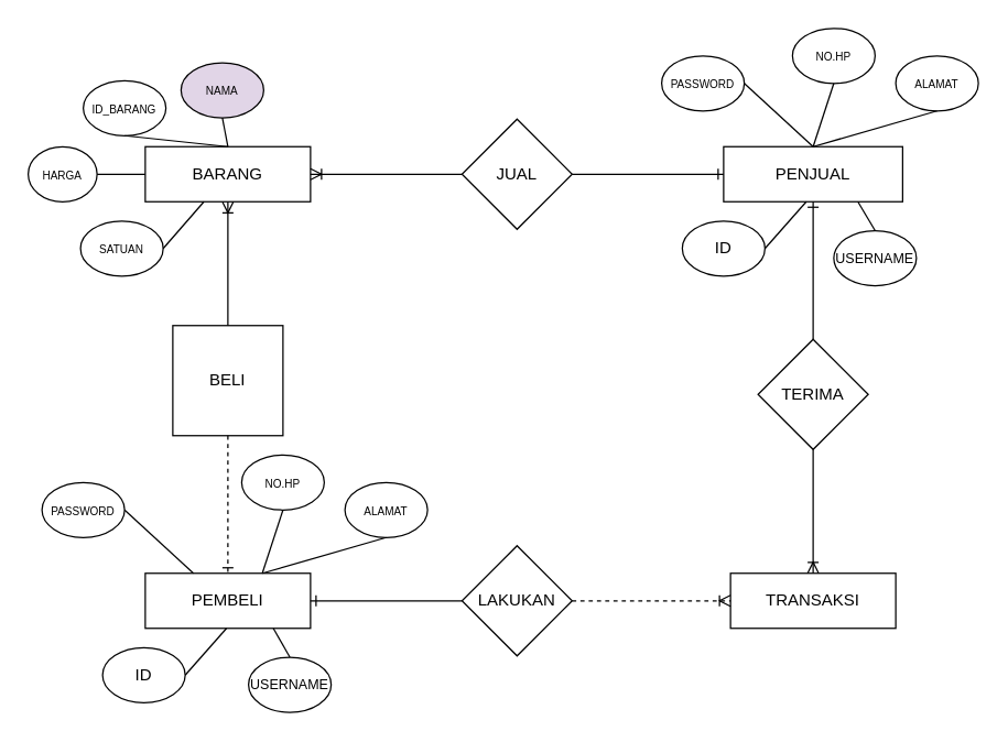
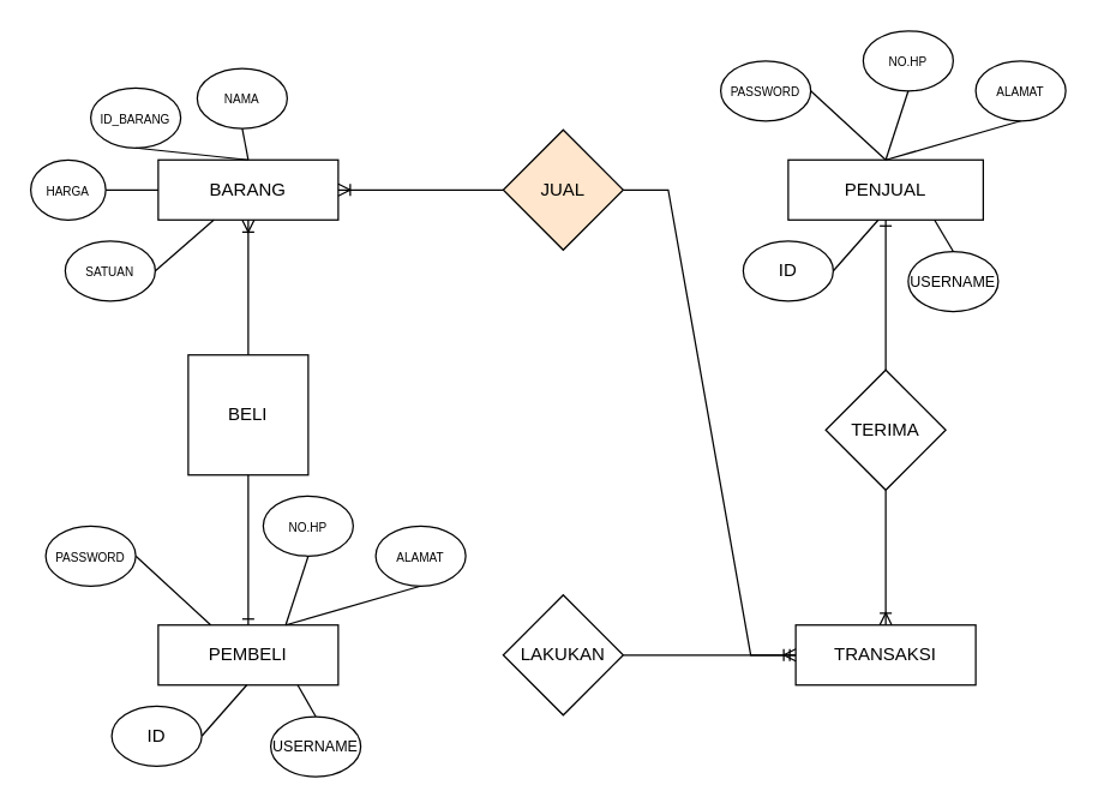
  <mxCell id="0" />
  <mxCell id="1" parent="0" />
  <mxCell id="2" value="PENJUAL" style="rounded=0;whiteSpace=wrap;html=1;labelBackgroundColor=default;" parent="1" vertex="1"><mxGeometry x="525" y="106" width="130" height="40" as="geometry" /></mxCell>
  <mxCell id="3" value="PEMBELI" style="rounded=0;whiteSpace=wrap;html=1;labelBackgroundColor=default;" parent="1" vertex="1"><mxGeometry x="105" y="416" width="120" height="40" as="geometry" /></mxCell>
  <mxCell id="4" value="BARANG" style="rounded=0;whiteSpace=wrap;html=1;labelBackgroundColor=default;" parent="1" vertex="1"><mxGeometry x="105" y="106" width="120" height="40" as="geometry" /></mxCell>
  <mxCell id="5" value="TRANSAKSI" style="rounded=0;whiteSpace=wrap;html=1;labelBackgroundColor=default;" parent="1" vertex="1"><mxGeometry x="530" y="416" width="120" height="40" as="geometry" /></mxCell>
  <mxCell id="6" value="BELI" style="whiteSpace=wrap;html=1;rounded=0;" parent="1" vertex="1"><mxGeometry x="125" y="236" width="80" height="80" as="geometry" /></mxCell>
- <mxCell id="7" value="JUAL" style="rhombus;whiteSpace=wrap;html=1;" parent="1" vertex="1"><mxGeometry x="335" y="86" width="80" height="80" as="geometry" /></mxCell>
+ <mxCell id="7" value="JUAL" style="rhombus;whiteSpace=wrap;html=1;fillColor=#ffe6cc;" parent="1" vertex="1"><mxGeometry x="335" y="86" width="80" height="80" as="geometry" /></mxCell>
  <mxCell id="8" value="LAKUKAN" style="rhombus;whiteSpace=wrap;html=1;" parent="1" vertex="1"><mxGeometry x="335" y="396" width="80" height="80" as="geometry" /></mxCell>
  <mxCell id="9" value="TERIMA" style="rhombus;whiteSpace=wrap;html=1;" parent="1" vertex="1"><mxGeometry x="550" y="246" width="80" height="80" as="geometry" /></mxCell>
  <mxCell id="10" value="" style="edgeStyle=entityRelationEdgeStyle;fontSize=12;html=1;endArrow=ERoneToMany;rounded=0;entryX=1;entryY=0.5;entryDx=0;entryDy=0;exitX=0;exitY=0.5;exitDx=0;exitDy=0;" parent="1" source="7" target="4" edge="1"><mxGeometry width="100" height="100" relative="1" as="geometry"><mxPoint x="255" y="256" as="sourcePoint" /><mxPoint x="355" y="156" as="targetPoint" /></mxGeometry></mxCell>
- <mxCell id="11" value="" style="edgeStyle=entityRelationEdgeStyle;fontSize=12;html=1;endArrow=ERone;endFill=1;rounded=0;entryX=0;entryY=0.5;entryDx=0;entryDy=0;exitX=1;exitY=0.5;exitDx=0;exitDy=0;" parent="1" source="7" target="2" edge="1"><mxGeometry width="100" height="100" relative="1" as="geometry"><mxPoint x="225" y="356" as="sourcePoint" /><mxPoint x="325" y="256" as="targetPoint" /></mxGeometry></mxCell>
- <mxCell id="12" value="" style="fontSize=12;html=1;endArrow=ERone;endFill=1;rounded=0;entryX=0.5;entryY=0;entryDx=0;entryDy=0;exitX=0.5;exitY=1;exitDx=0;exitDy=0;dashed=1;" parent="1" source="6" target="3" edge="1"><mxGeometry width="100" height="100" relative="1" as="geometry"><mxPoint x="535" y="136" as="sourcePoint" /><mxPoint x="425" y="136" as="targetPoint" /><Array as="points"><mxPoint x="165" y="366" /></Array></mxGeometry></mxCell>
+ <mxCell id="11" value="" style="edgeStyle=entityRelationEdgeStyle;fontSize=12;html=1;endArrow=ERone;endFill=1;rounded=0;exitX=1;exitY=0.5;exitDx=0;exitDy=0;" parent="1" source="7" target="5" edge="1"><mxGeometry width="100" height="100" relative="1" as="geometry"><mxPoint x="225" y="356" as="sourcePoint" /><mxPoint x="325" y="256" as="targetPoint" /></mxGeometry></mxCell>
+ <mxCell id="12" value="" style="fontSize=12;html=1;endArrow=ERone;endFill=1;rounded=0;entryX=0.5;entryY=0;entryDx=0;entryDy=0;exitX=0.5;exitY=1;exitDx=0;exitDy=0;" parent="1" source="6" target="3" edge="1"><mxGeometry width="100" height="100" relative="1" as="geometry"><mxPoint x="535" y="136" as="sourcePoint" /><mxPoint x="425" y="136" as="targetPoint" /><Array as="points"><mxPoint x="165" y="366" /></Array></mxGeometry></mxCell>
  <mxCell id="13" value="" style="fontSize=12;html=1;endArrow=ERoneToMany;rounded=0;entryX=0.5;entryY=1;entryDx=0;entryDy=0;exitX=0.5;exitY=0;exitDx=0;exitDy=0;" parent="1" source="6" target="4" edge="1"><mxGeometry width="100" height="100" relative="1" as="geometry"><mxPoint x="165" y="226" as="sourcePoint" /><mxPoint x="365" y="246" as="targetPoint" /><Array as="points"><mxPoint x="165" y="196" /></Array></mxGeometry></mxCell>
- <mxCell id="14" value="" style="edgeStyle=entityRelationEdgeStyle;fontSize=12;html=1;endArrow=ERone;endFill=1;rounded=0;entryX=1;entryY=0.5;entryDx=0;entryDy=0;exitX=0;exitY=0.5;exitDx=0;exitDy=0;" parent="1" source="8" target="3" edge="1"><mxGeometry width="100" height="100" relative="1" as="geometry"><mxPoint x="425" y="136" as="sourcePoint" /><mxPoint x="535" y="136" as="targetPoint" /></mxGeometry></mxCell>
- <mxCell id="15" value="" style="edgeStyle=entityRelationEdgeStyle;fontSize=12;html=1;endArrow=ERoneToMany;rounded=0;entryX=0;entryY=0.5;entryDx=0;entryDy=0;dashed=1;" parent="1" source="8" target="5" edge="1"><mxGeometry width="100" height="100" relative="1" as="geometry"><mxPoint x="515" y="326" as="sourcePoint" /><mxPoint x="405" y="326" as="targetPoint" /></mxGeometry></mxCell>
+ <mxCell id="15" value="" style="edgeStyle=entityRelationEdgeStyle;fontSize=12;html=1;endArrow=ERoneToMany;rounded=0;entryX=0;entryY=0.5;entryDx=0;entryDy=0;" parent="1" source="8" target="5" edge="1"><mxGeometry width="100" height="100" relative="1" as="geometry"><mxPoint x="515" y="326" as="sourcePoint" /><mxPoint x="405" y="326" as="targetPoint" /></mxGeometry></mxCell>
  <mxCell id="16" value="" style="fontSize=12;html=1;endArrow=ERoneToMany;rounded=0;entryX=0.5;entryY=0;entryDx=0;entryDy=0;exitX=0.5;exitY=1;exitDx=0;exitDy=0;" parent="1" source="9" target="5" edge="1"><mxGeometry width="100" height="100" relative="1" as="geometry"><mxPoint x="175" y="246" as="sourcePoint" /><mxPoint x="175" y="156" as="targetPoint" /><Array as="points"><mxPoint x="590" y="356" /></Array></mxGeometry></mxCell>
  <mxCell id="17" value="" style="fontSize=12;html=1;endArrow=ERone;endFill=1;rounded=0;entryX=0.5;entryY=1;entryDx=0;entryDy=0;exitX=0.5;exitY=0;exitDx=0;exitDy=0;" parent="1" source="9" target="2" edge="1"><mxGeometry width="100" height="100" relative="1" as="geometry"><mxPoint x="175" y="326" as="sourcePoint" /><mxPoint x="175" y="426" as="targetPoint" /><Array as="points"><mxPoint x="590" y="206" /></Array></mxGeometry></mxCell>
  <mxCell id="18" value="&lt;font style=&quot;font-size: 8px;&quot;&gt;ID_BARANG&lt;/font&gt;" style="ellipse;whiteSpace=wrap;html=1;" parent="1" vertex="1"><mxGeometry x="60" y="58" width="60" height="40" as="geometry" /></mxCell>
- <mxCell id="19" value="&lt;span style=&quot;font-size: 8px;&quot;&gt;NAMA&lt;/span&gt;" style="ellipse;whiteSpace=wrap;html=1;fillColor=#e1d5e7;" parent="1" vertex="1"><mxGeometry x="131" y="45" width="60" height="40" as="geometry" /></mxCell>
+ <mxCell id="19" value="&lt;span style=&quot;font-size: 8px;&quot;&gt;NAMA&lt;/span&gt;" style="ellipse;whiteSpace=wrap;html=1;" parent="1" vertex="1"><mxGeometry x="131" y="45" width="60" height="40" as="geometry" /></mxCell>
  <mxCell id="20" value="&lt;span style=&quot;font-size: 8px;&quot;&gt;HARGA&lt;/span&gt;" style="ellipse;whiteSpace=wrap;html=1;" parent="1" vertex="1"><mxGeometry x="20" y="106" width="50" height="40" as="geometry" /></mxCell>
- <mxCell id="21" value="&lt;span style=&quot;font-size: 8px;&quot;&gt;SATUAN&lt;/span&gt;" style="ellipse;whiteSpace=wrap;html=1;" parent="1" vertex="1"><mxGeometry x="58" y="160" width="60" height="40" as="geometry" /></mxCell>
+ <mxCell id="21" value="&lt;span style=&quot;font-size: 8px;&quot;&gt;SATUAN&lt;/span&gt;" style="ellipse;whiteSpace=wrap;html=1;" parent="1" vertex="1"><mxGeometry x="43" y="160" width="60" height="40" as="geometry" /></mxCell>
  <mxCell id="22" value="" style="endArrow=none;html=1;rounded=0;entryX=0.5;entryY=1;entryDx=0;entryDy=0;exitX=0.5;exitY=0;exitDx=0;exitDy=0;" parent="1" source="4" target="19" edge="1"><mxGeometry width="50" height="50" relative="1" as="geometry"><mxPoint x="255" y="246" as="sourcePoint" /><mxPoint x="305" y="196" as="targetPoint" /></mxGeometry></mxCell>
  <mxCell id="23" value="" style="endArrow=none;html=1;rounded=0;entryX=0.5;entryY=1;entryDx=0;entryDy=0;" parent="1" target="18" edge="1"><mxGeometry width="50" height="50" relative="1" as="geometry"><mxPoint x="165" y="106" as="sourcePoint" /><mxPoint x="305" y="196" as="targetPoint" /><Array as="points"><mxPoint x="165" y="106" /></Array></mxGeometry></mxCell>
  <mxCell id="24" value="" style="endArrow=none;html=1;rounded=0;entryX=1;entryY=0.5;entryDx=0;entryDy=0;" parent="1" source="4" target="21" edge="1"><mxGeometry width="50" height="50" relative="1" as="geometry"><mxPoint x="255" y="246" as="sourcePoint" /><mxPoint x="115" y="176" as="targetPoint" /></mxGeometry></mxCell>
  <mxCell id="25" value="" style="endArrow=none;html=1;rounded=0;entryX=1;entryY=0.5;entryDx=0;entryDy=0;exitX=0;exitY=0.5;exitDx=0;exitDy=0;" parent="1" source="4" target="20" edge="1"><mxGeometry width="50" height="50" relative="1" as="geometry"><mxPoint x="95" y="126" as="sourcePoint" /><mxPoint x="305" y="196" as="targetPoint" /></mxGeometry></mxCell>
  <mxCell id="26" value="&lt;span style=&quot;&quot;&gt;ID&lt;/span&gt;" style="ellipse;whiteSpace=wrap;html=1;" parent="1" vertex="1"><mxGeometry x="495" y="160" width="60" height="40" as="geometry" /></mxCell>
  <mxCell id="27" value="" style="endArrow=none;html=1;rounded=0;entryX=1;entryY=0.5;entryDx=0;entryDy=0;" parent="1" target="26" edge="1"><mxGeometry width="50" height="50" relative="1" as="geometry"><mxPoint x="585" y="146" as="sourcePoint" /><mxPoint x="552" y="176" as="targetPoint" /></mxGeometry></mxCell>
  <mxCell id="28" value="&lt;span style=&quot;font-size: 10px;&quot;&gt;USERNAME&lt;/span&gt;" style="ellipse;whiteSpace=wrap;html=1;" parent="1" vertex="1"><mxGeometry x="605" y="167" width="60" height="40" as="geometry" /></mxCell>
  <mxCell id="29" value="" style="endArrow=none;html=1;rounded=0;entryX=0.5;entryY=0;entryDx=0;entryDy=0;exitX=0.75;exitY=1;exitDx=0;exitDy=0;" parent="1" source="2" target="28" edge="1"><mxGeometry width="50" height="50" relative="1" as="geometry"><mxPoint x="695" y="153" as="sourcePoint" /><mxPoint x="662" y="183" as="targetPoint" /></mxGeometry></mxCell>
  <mxCell id="30" value="&lt;span style=&quot;font-size: 8px;&quot;&gt;PASSWORD&lt;/span&gt;" style="ellipse;whiteSpace=wrap;html=1;" parent="1" vertex="1"><mxGeometry x="480" y="40" width="60" height="40" as="geometry" /></mxCell>
  <mxCell id="31" value="" style="endArrow=none;html=1;rounded=0;entryX=1;entryY=0.5;entryDx=0;entryDy=0;exitX=0.5;exitY=0;exitDx=0;exitDy=0;" parent="1" source="2" target="30" edge="1"><mxGeometry width="50" height="50" relative="1" as="geometry"><mxPoint x="570" y="26" as="sourcePoint" /><mxPoint x="537" y="56" as="targetPoint" /></mxGeometry></mxCell>
  <mxCell id="32" value="&lt;span style=&quot;font-size: 8px;&quot;&gt;NO.HP&lt;/span&gt;" style="ellipse;whiteSpace=wrap;html=1;" parent="1" vertex="1"><mxGeometry x="575" y="20" width="60" height="40" as="geometry" /></mxCell>
  <mxCell id="33" value="" style="endArrow=none;html=1;rounded=0;entryX=0.5;entryY=1;entryDx=0;entryDy=0;exitX=0.5;exitY=0;exitDx=0;exitDy=0;" parent="1" source="2" target="32" edge="1"><mxGeometry width="50" height="50" relative="1" as="geometry"><mxPoint x="665" as="sourcePoint" y="6" /><mxPoint x="632" y="36" as="targetPoint" /></mxGeometry></mxCell>
  <mxCell id="34" value="&lt;span style=&quot;font-size: 8px;&quot;&gt;ALAMAT&lt;/span&gt;" style="ellipse;whiteSpace=wrap;html=1;" parent="1" vertex="1"><mxGeometry x="650" y="40" width="60" height="40" as="geometry" /></mxCell>
  <mxCell id="35" value="" style="endArrow=none;html=1;rounded=0;entryX=0.5;entryY=1;entryDx=0;entryDy=0;exitX=0.5;exitY=0;exitDx=0;exitDy=0;" parent="1" source="2" target="34" edge="1"><mxGeometry width="50" height="50" relative="1" as="geometry"><mxPoint x="740" y="26" as="sourcePoint" /><mxPoint x="707" y="56" as="targetPoint" /></mxGeometry></mxCell>
  <mxCell id="36" value="&lt;span style=&quot;&quot;&gt;ID&lt;/span&gt;" style="ellipse;whiteSpace=wrap;html=1;" parent="1" vertex="1"><mxGeometry x="74" y="470" width="60" height="40" as="geometry" /></mxCell>
  <mxCell id="37" value="" style="endArrow=none;html=1;rounded=0;entryX=1;entryY=0.5;entryDx=0;entryDy=0;" parent="1" target="36" edge="1"><mxGeometry width="50" height="50" relative="1" as="geometry"><mxPoint x="164" y="456" as="sourcePoint" /><mxPoint x="131" y="486" as="targetPoint" /></mxGeometry></mxCell>
  <mxCell id="38" value="&lt;span style=&quot;font-size: 10px;&quot;&gt;USERNAME&lt;/span&gt;" style="ellipse;whiteSpace=wrap;html=1;" parent="1" vertex="1"><mxGeometry x="180" y="477" width="60" height="40" as="geometry" /></mxCell>
  <mxCell id="39" value="" style="endArrow=none;html=1;rounded=0;entryX=0.5;entryY=0;entryDx=0;entryDy=0;exitX=0.75;exitY=1;exitDx=0;exitDy=0;" parent="1" target="38" edge="1"><mxGeometry width="50" height="50" relative="1" as="geometry"><mxPoint x="198" y="456" as="sourcePoint" /><mxPoint x="237" y="493" as="targetPoint" /></mxGeometry></mxCell>
  <mxCell id="40" value="&lt;span style=&quot;font-size: 8px;&quot;&gt;PASSWORD&lt;/span&gt;" style="ellipse;whiteSpace=wrap;html=1;" parent="1" vertex="1"><mxGeometry x="30" y="350" width="60" height="40" as="geometry" /></mxCell>
  <mxCell id="41" value="" style="endArrow=none;html=1;rounded=0;entryX=1;entryY=0.5;entryDx=0;entryDy=0;exitX=0.5;exitY=0;exitDx=0;exitDy=0;" parent="1" target="40" edge="1"><mxGeometry width="50" height="50" relative="1" as="geometry"><mxPoint x="140" y="416" as="sourcePoint" /><mxPoint x="87" y="366" as="targetPoint" /></mxGeometry></mxCell>
  <mxCell id="42" value="&lt;span style=&quot;font-size: 8px;&quot;&gt;NO.HP&lt;/span&gt;" style="ellipse;whiteSpace=wrap;html=1;" parent="1" vertex="1"><mxGeometry x="175" y="330" width="60" height="40" as="geometry" /></mxCell>
  <mxCell id="43" value="" style="endArrow=none;html=1;rounded=0;entryX=0.5;entryY=1;entryDx=0;entryDy=0;exitX=0.5;exitY=0;exitDx=0;exitDy=0;" parent="1" target="42" edge="1"><mxGeometry width="50" height="50" relative="1" as="geometry"><mxPoint x="190" y="416" as="sourcePoint" /><mxPoint x="232" y="346" as="targetPoint" /></mxGeometry></mxCell>
  <mxCell id="44" value="&lt;span style=&quot;font-size: 8px;&quot;&gt;ALAMAT&lt;/span&gt;" style="ellipse;whiteSpace=wrap;html=1;" parent="1" vertex="1"><mxGeometry x="250" y="350" width="60" height="40" as="geometry" /></mxCell>
  <mxCell id="45" value="" style="endArrow=none;html=1;rounded=0;entryX=0.5;entryY=1;entryDx=0;entryDy=0;exitX=0.5;exitY=0;exitDx=0;exitDy=0;" parent="1" target="44" edge="1"><mxGeometry width="50" height="50" relative="1" as="geometry"><mxPoint x="190" y="416" as="sourcePoint" /><mxPoint x="307" y="366" as="targetPoint" /></mxGeometry></mxCell>
